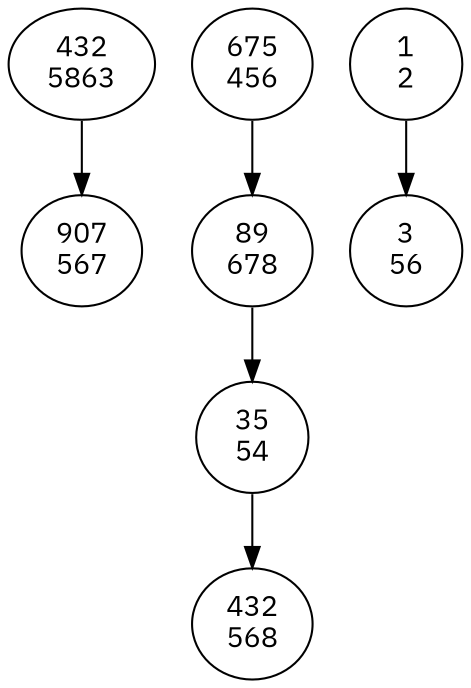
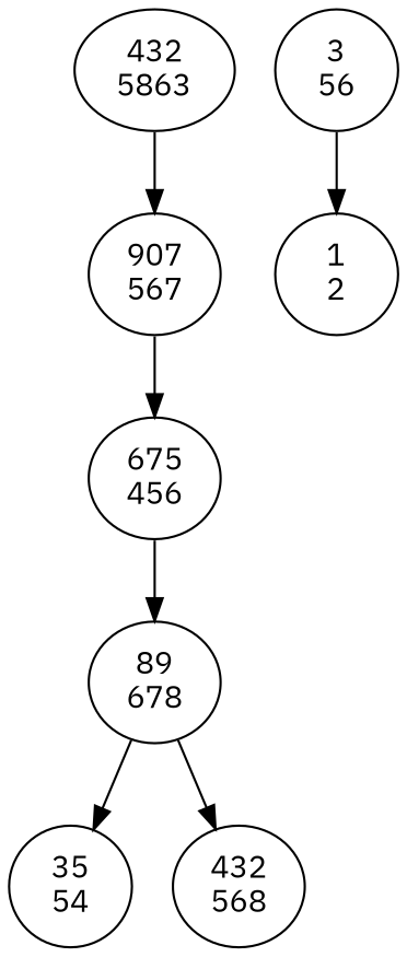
  digraph {
    fontname="IBM Plex Sans"
    node [fontname="IBM Plex Sans"]
    edge [fontname="IBM Plex Sans"]
    "432\n5863"
    "907\n567"
    "89\n678"
    "35\n54"
    "432\n568"
    "675\n456"
    "3\n56"
    "1\n2"
    "432\n5863" -> "907\n567"
+   "907\n567" -> "675\n456"
    "89\n678" -> "35\n54"
-   "35\n54" -> "432\n568"
+   "89\n678" -> "432\n568"
    "675\n456" -> "89\n678"
-   "1\n2" -> "3\n56"
+   "3\n56" -> "1\n2"
  }
